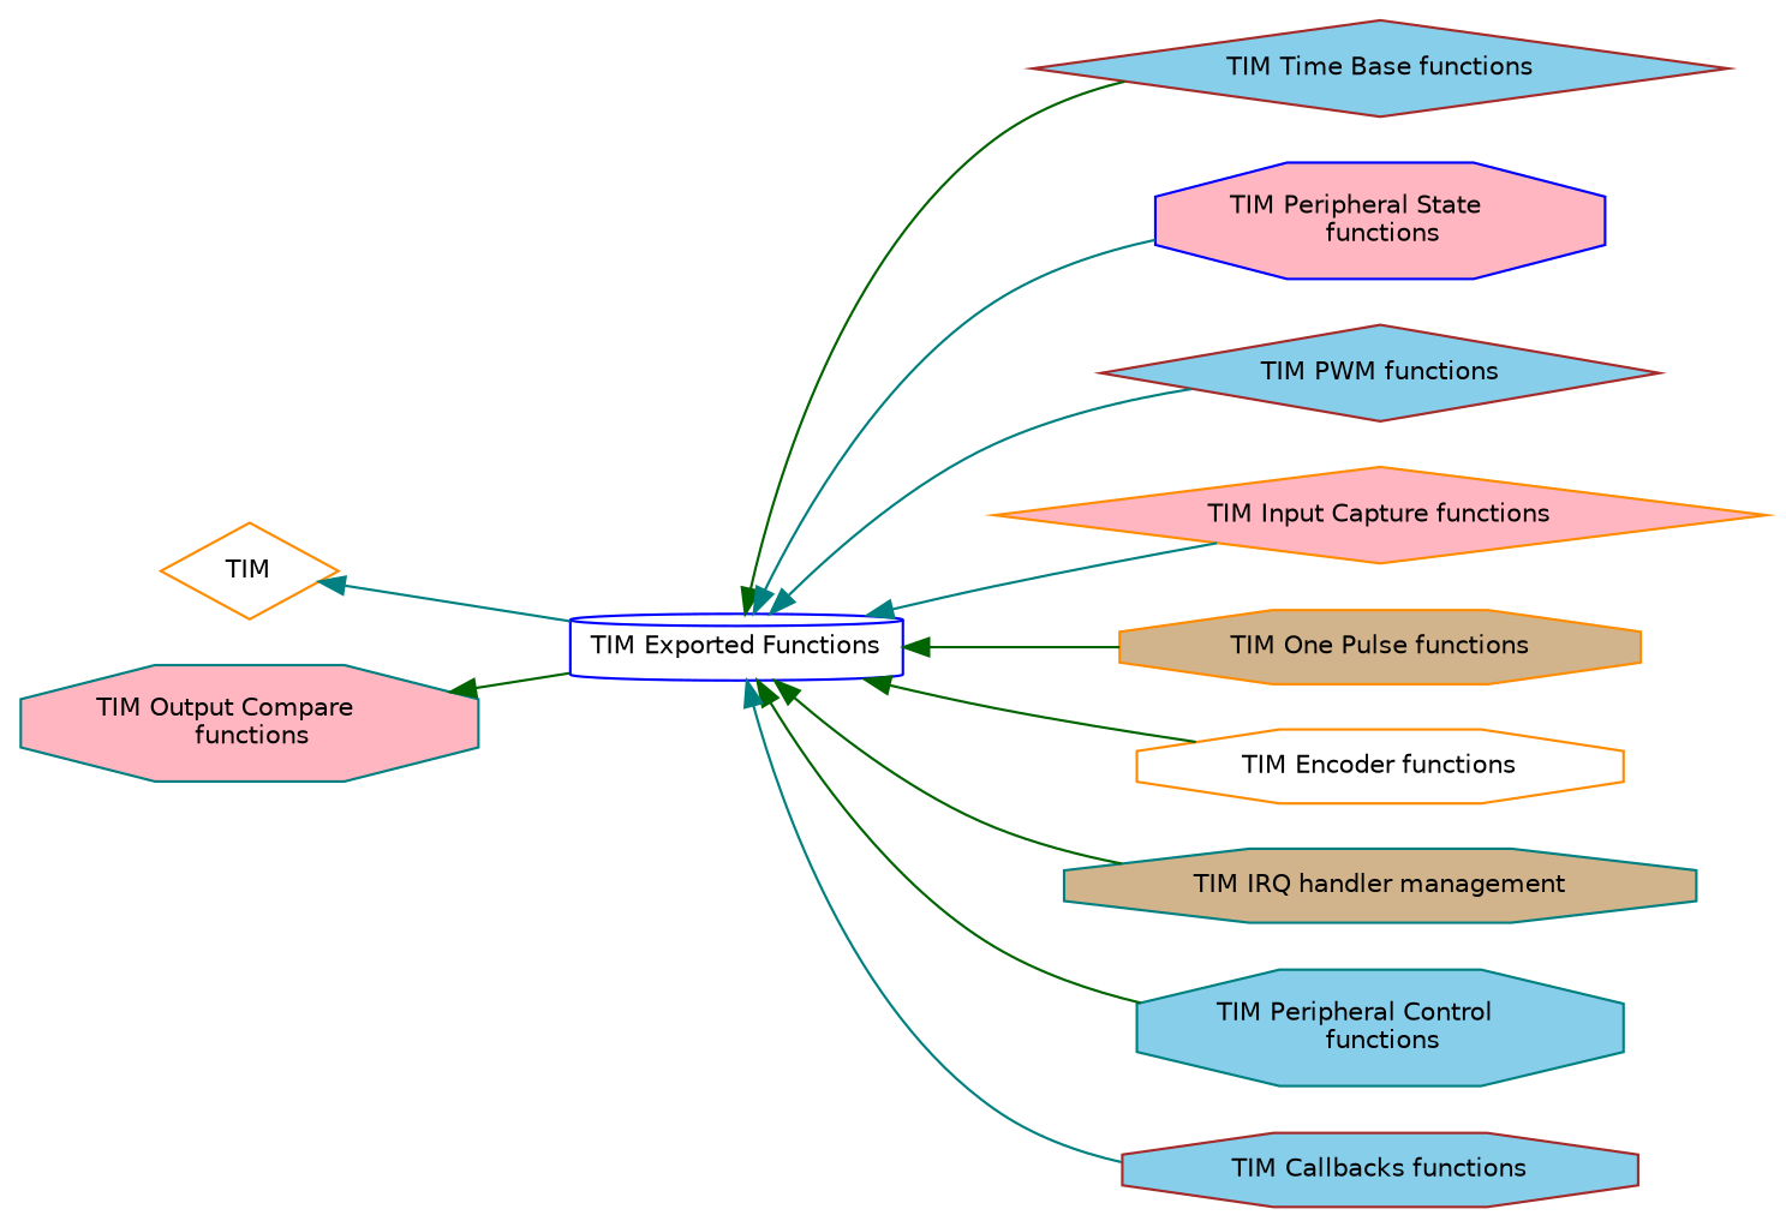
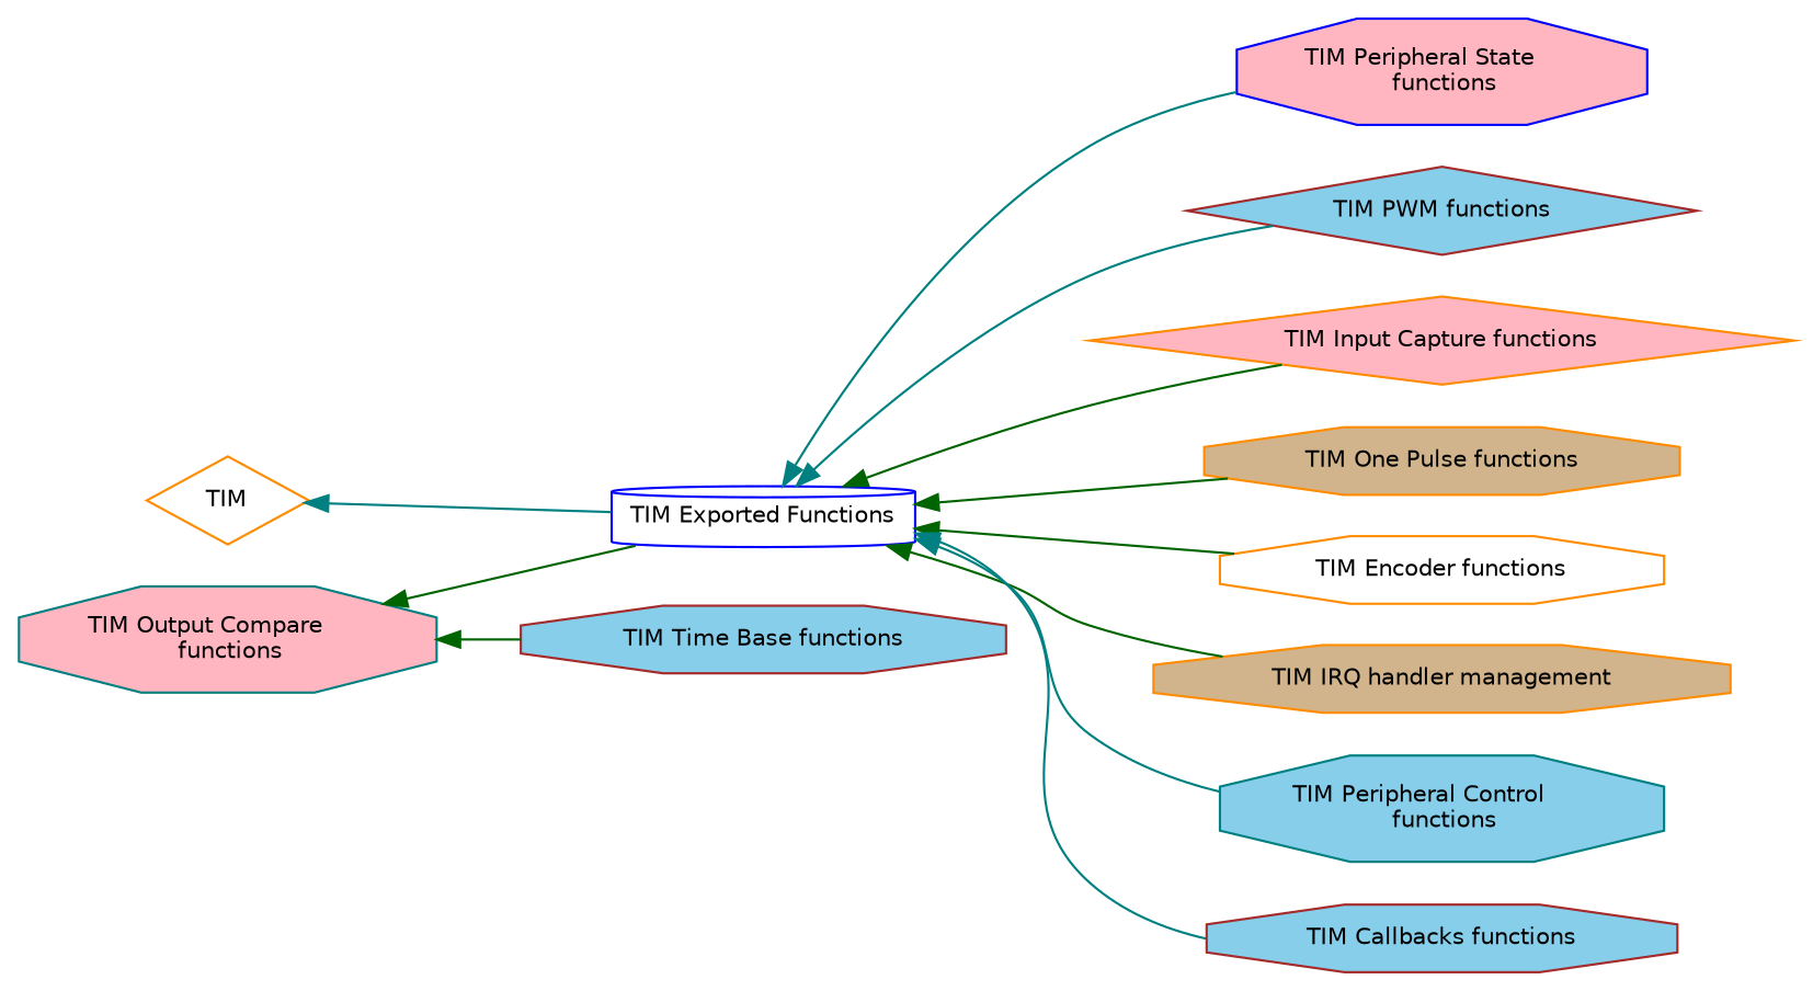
  digraph {
    rankdir=LR
    node [color=darkorange fillcolor=skyblue fontname=Helvetica fontsize=10 shape=octagon style=filled]
    edge [color=darkgreen dir=back fontname=Helvetica fontsize=10 labelfontname=Helvetica labelfontsize=10 shape=plaintext style=solid]
    n1 [fillcolor=white height=0.2 label=TIM shape=diamond width=0.4]
    n2 [color=blue fillcolor=white fontcolor=black height=0.2 label="TIM Exported Functions" shape=cylinder width=0.4]
-   n3 [color=brown height=0.2 label="TIM Time Base functions" shape=diamond width=0.4]
+   n3 [color=brown height=0.2 label="TIM Time Base functions" width=0.4]
    n4 [color=blue fillcolor=lightpink height=0.2 label="TIM Peripheral State\l functions" width=0.4]
    n5 [color=brown height=0.2 label="TIM PWM functions" shape=diamond width=0.4]
    n6 [fillcolor=lightpink height=0.2 label="TIM Input Capture functions" shape=diamond width=0.4]
    n7 [fillcolor=tan height=0.2 label="TIM One Pulse functions" width=0.4]
    n8 [fillcolor=white height=0.2 label="TIM Encoder functions" width=0.4]
-   n9 [color=teal fillcolor=tan height=0.2 label="TIM IRQ handler management" width=0.4]
+   n9 [fillcolor=tan height=0.2 label="TIM IRQ handler management" width=0.4]
    n10 [color=teal height=0.2 label="TIM Peripheral Control\l functions" width=0.4]
    n11 [color=brown height=0.2 label="TIM Callbacks functions" width=0.4]
    n12 [color=teal fillcolor=lightpink height=0.2 label="TIM Output Compare\l functions" width=0.4]
    n1 -> n2 [color=teal]
-   n2 -> n3
+   n12 -> n3
    n2 -> n4 [color=teal]
    n2 -> n5 [color=teal]
-   n2 -> n6 [color=teal]
+   n2 -> n6
    n2 -> n7
    n2 -> n8
    n2 -> n9
-   n2 -> n10
+   n2 -> n10 [color=teal]
    n2 -> n11 [color=teal]
    n12 -> n2
  }
